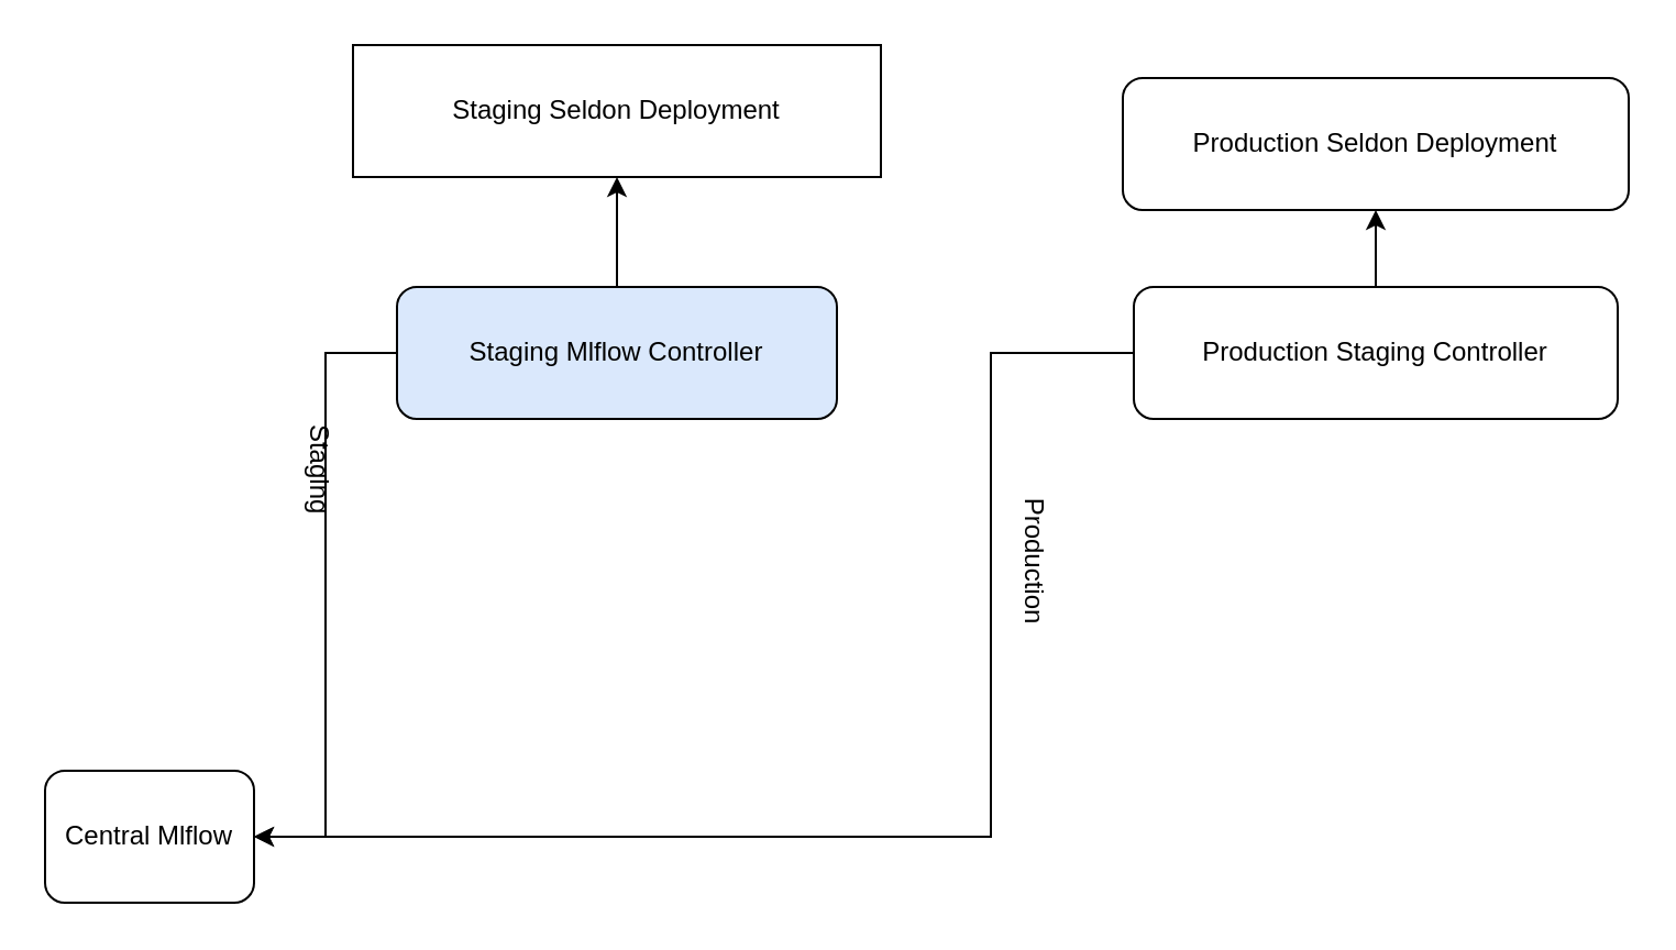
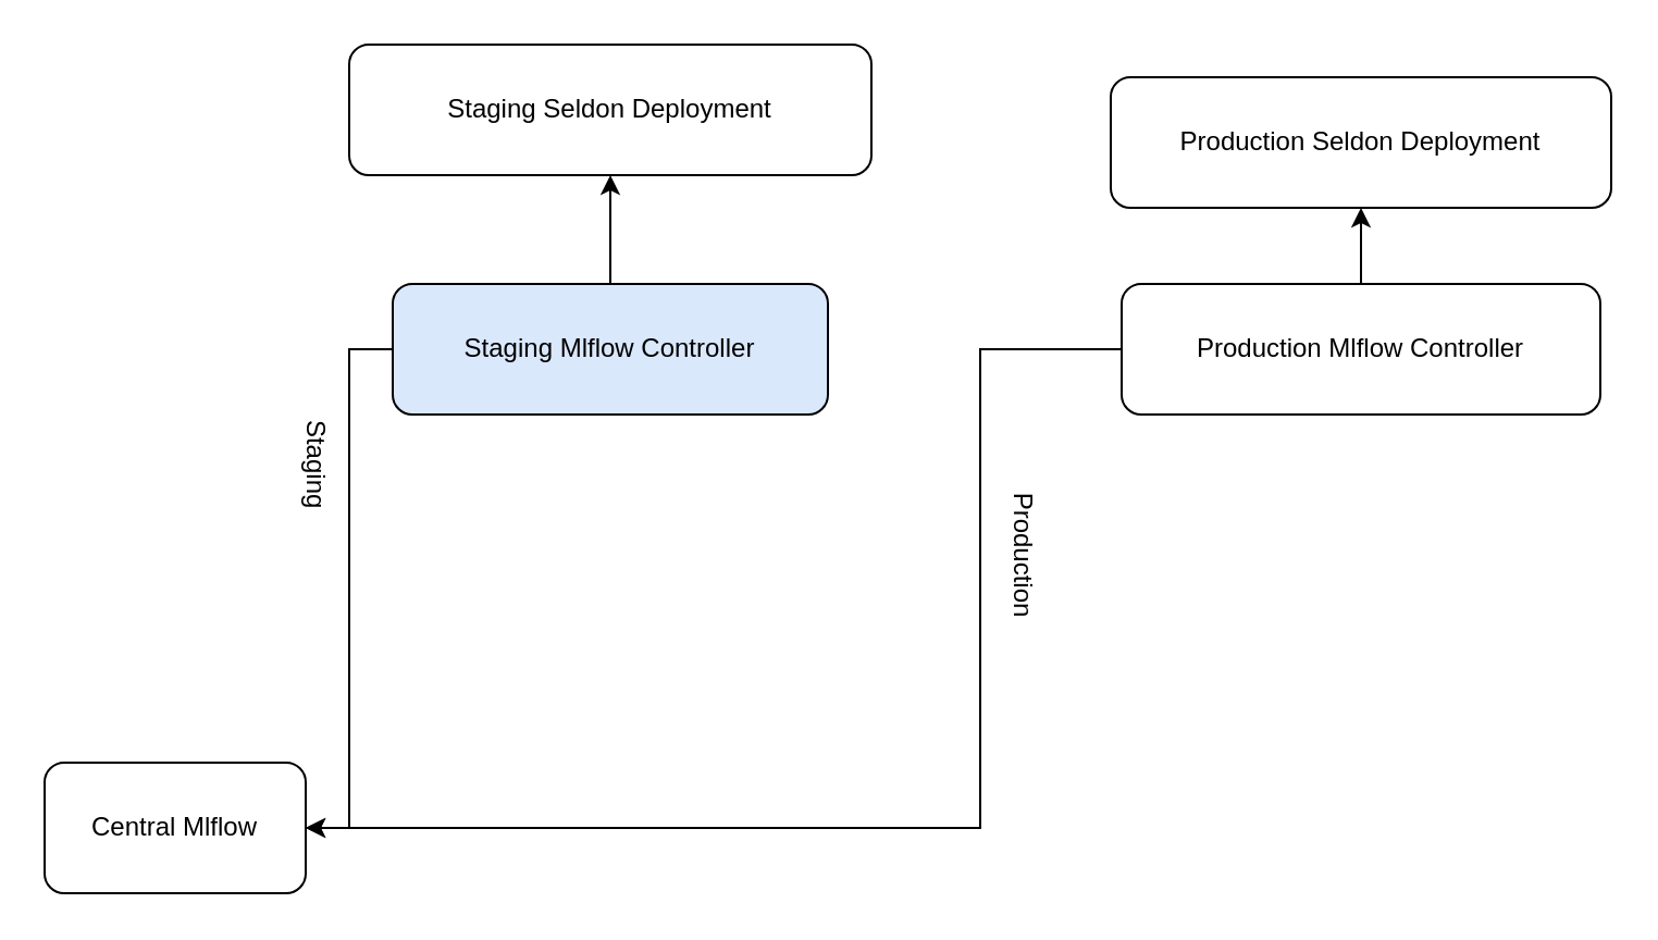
  <mxCell id="0" />
  <mxCell id="1" parent="0" />
- <mxCell id="2" value="Central Mlflow" style="rounded=1;whiteSpace=wrap;html=1;" parent="1" vertex="1"><mxGeometry x="20" y="350" width="95" height="60" as="geometry" /></mxCell>
+ <mxCell id="2" value="Central Mlflow" style="rounded=1;whiteSpace=wrap;html=1;" parent="1" vertex="1"><mxGeometry x="20" y="350" width="120" height="60" as="geometry" /></mxCell>
  <mxCell id="3" style="edgeStyle=orthogonalEdgeStyle;rounded=0;orthogonalLoop=1;jettySize=auto;html=1;entryX=1;entryY=0.5;entryDx=0;entryDy=0;" parent="1" source="5" target="2" edge="1"><mxGeometry relative="1" as="geometry" /></mxCell>
  <mxCell id="4" value="" style="edgeStyle=orthogonalEdgeStyle;rounded=0;orthogonalLoop=1;jettySize=auto;html=1;" parent="1" source="5" target="11" edge="1"><mxGeometry relative="1" as="geometry" /></mxCell>
  <mxCell id="5" value="Staging Mlflow Controller" style="rounded=1;whiteSpace=wrap;html=1;fillColor=#dae8fc;" parent="1" vertex="1"><mxGeometry x="180" y="130" width="200" height="60" as="geometry" /></mxCell>
  <mxCell id="6" style="edgeStyle=orthogonalEdgeStyle;rounded=0;orthogonalLoop=1;jettySize=auto;html=1;entryX=1;entryY=0.5;entryDx=0;entryDy=0;" parent="1" source="8" target="2" edge="1"><mxGeometry relative="1" as="geometry"><mxPoint x="150" y="380" as="targetPoint" /><Array as="points"><mxPoint x="450" y="160" /><mxPoint x="450" y="380" /></Array></mxGeometry></mxCell>
  <mxCell id="7" value="" style="edgeStyle=orthogonalEdgeStyle;rounded=0;orthogonalLoop=1;jettySize=auto;html=1;" parent="1" source="8" target="12" edge="1"><mxGeometry relative="1" as="geometry" /></mxCell>
- <mxCell id="8" value="Production Staging Controller" style="rounded=1;whiteSpace=wrap;html=1;" parent="1" vertex="1"><mxGeometry x="515" y="130" width="220" height="60" as="geometry" /></mxCell>
+ <mxCell id="8" value="Production Mlflow Controller" style="rounded=1;whiteSpace=wrap;html=1;" parent="1" vertex="1"><mxGeometry x="515" y="130" width="220" height="60" as="geometry" /></mxCell>
  <mxCell id="9" value="Staging&amp;nbsp;" style="text;html=1;strokeColor=none;fillColor=none;align=center;verticalAlign=middle;whiteSpace=wrap;rounded=0;rotation=90;" parent="1" vertex="1"><mxGeometry x="70" y="200" width="150" height="30" as="geometry" /></mxCell>
  <mxCell id="10" value="Production" style="text;html=1;strokeColor=none;fillColor=none;align=center;verticalAlign=middle;whiteSpace=wrap;rounded=0;rotation=90;" parent="1" vertex="1"><mxGeometry x="425" y="240" width="90" height="30" as="geometry" /></mxCell>
- <mxCell id="11" value="Staging Seldon Deployment" style="whiteSpace=wrap;html=1;rounded=0;" parent="1" vertex="1"><mxGeometry x="160" y="20" width="240" height="60" as="geometry" /></mxCell>
+ <mxCell id="11" value="Staging Seldon Deployment" style="whiteSpace=wrap;html=1;rounded=1;" parent="1" vertex="1"><mxGeometry x="160" y="20" width="240" height="60" as="geometry" /></mxCell>
  <mxCell id="12" value="Production Seldon Deployment" style="whiteSpace=wrap;html=1;rounded=1;" parent="1" vertex="1"><mxGeometry x="510" y="35" width="230" height="60" as="geometry" /></mxCell>
